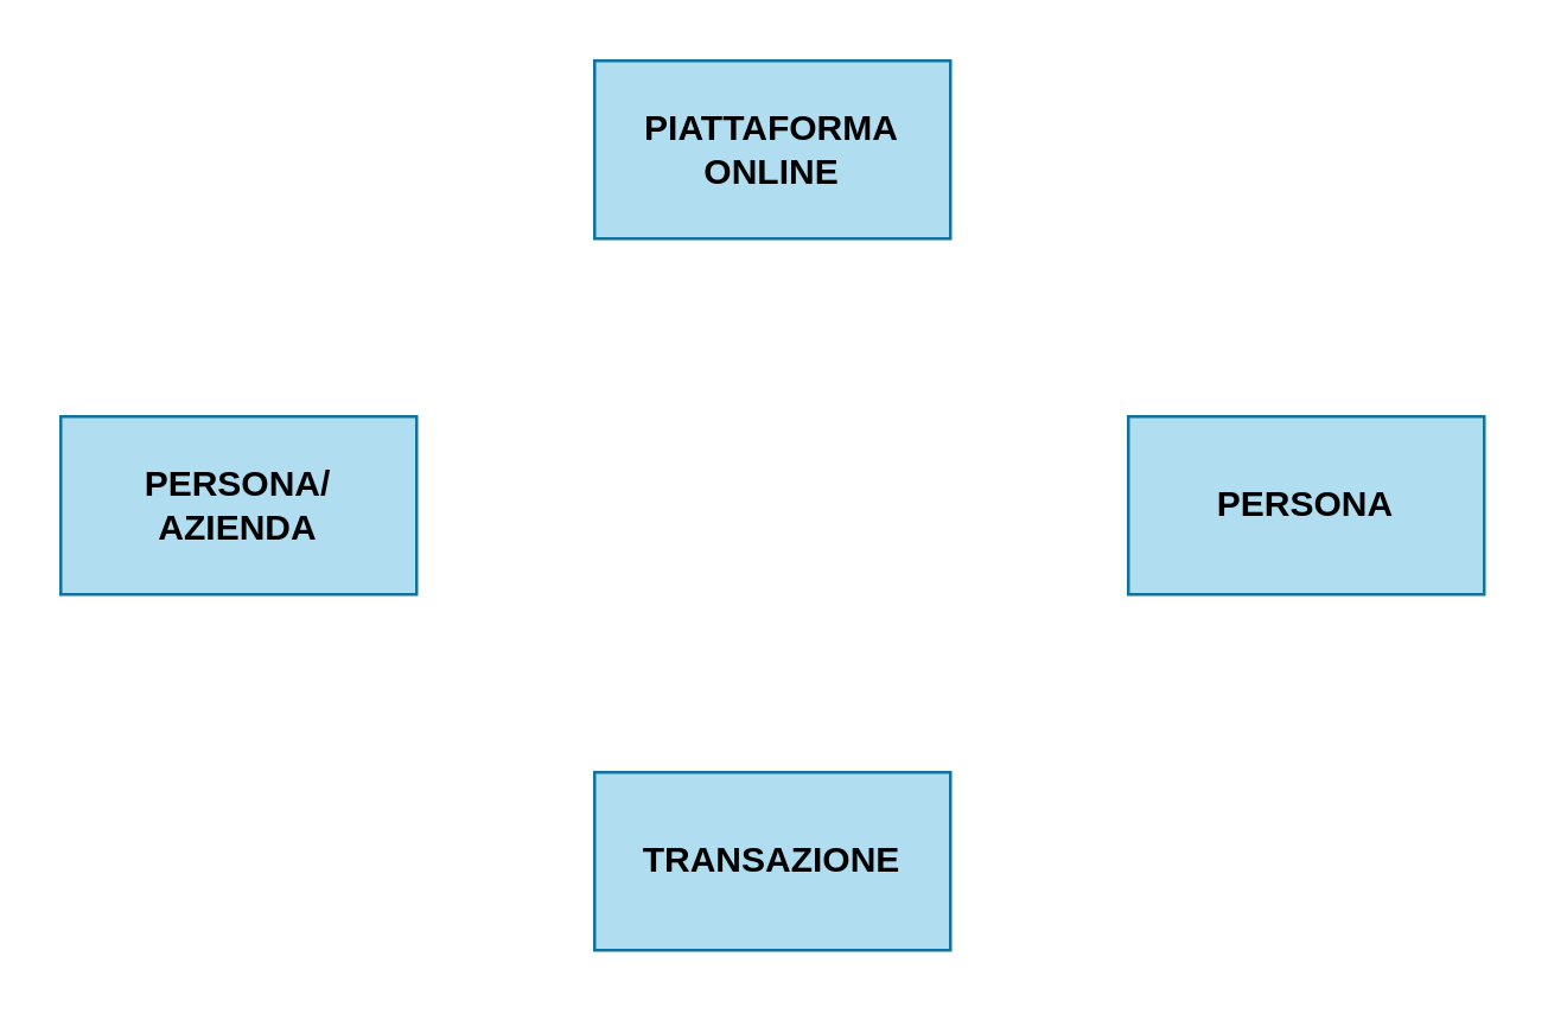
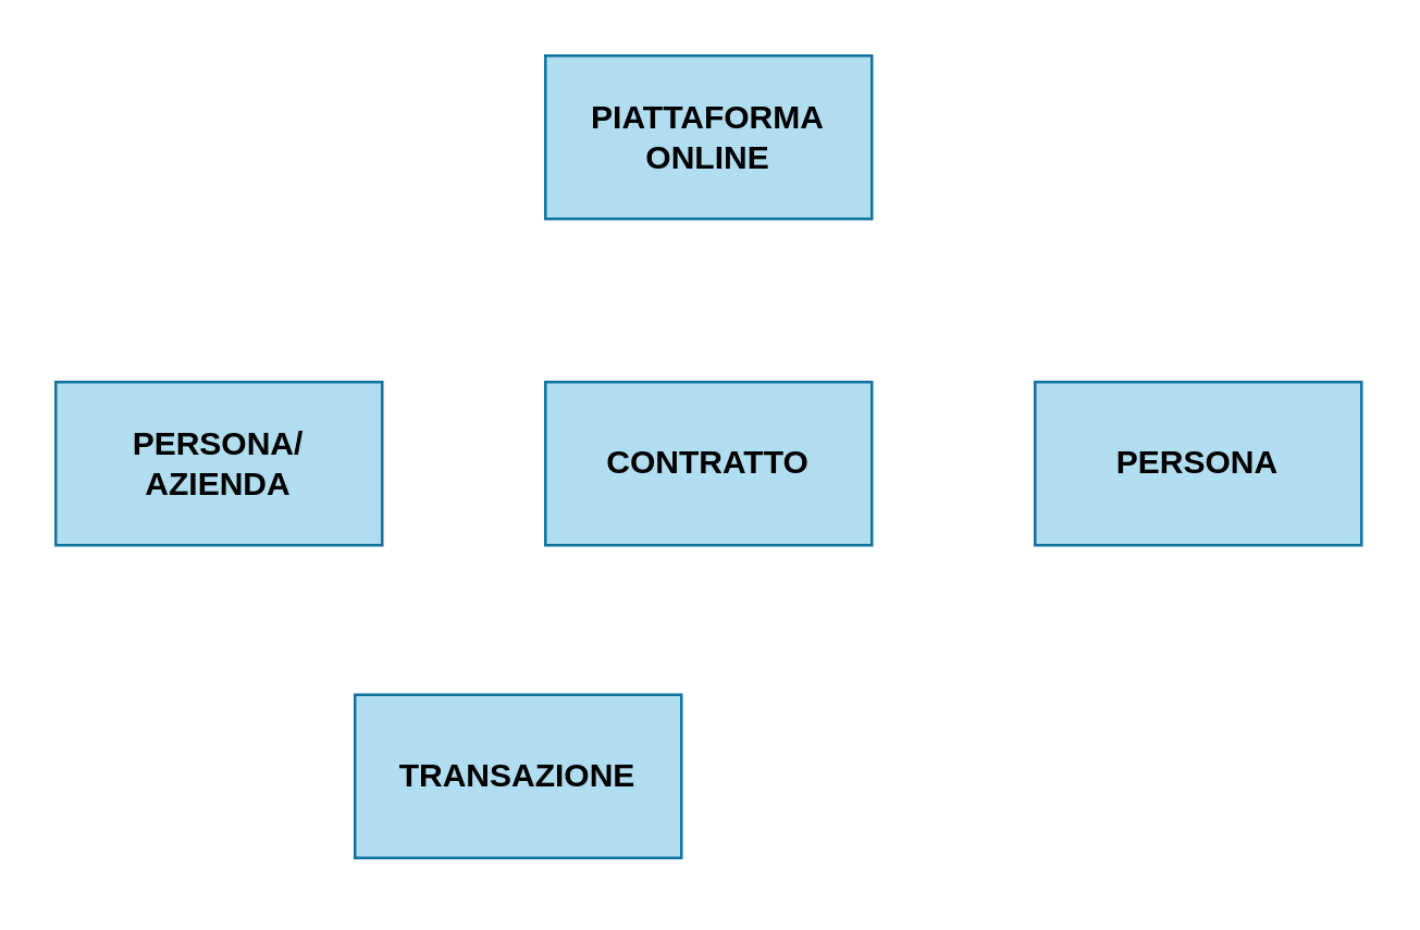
  <mxCell id="0" />
  <mxCell id="1" parent="0" />
+ <mxCell id="2" value="&lt;b&gt;CONTRATTO&lt;/b&gt;" style="whiteSpace=wrap;html=1;align=center;fillColor=#b1ddf0;strokeColor=#10739e;" parent="1" vertex="1"><mxGeometry x="200" y="140" width="120" height="60" as="geometry" /></mxCell>
  <mxCell id="3" value="&lt;b&gt;PERSONA/&lt;br&gt;AZIENDA&lt;/b&gt;" style="whiteSpace=wrap;html=1;align=center;fillColor=#b1ddf0;strokeColor=#10739e;" parent="1" vertex="1"><mxGeometry x="20" y="140" width="120" height="60" as="geometry" /></mxCell>
  <mxCell id="4" value="&lt;b&gt;PERSONA&lt;/b&gt;" style="whiteSpace=wrap;html=1;align=center;fillColor=#b1ddf0;strokeColor=#10739e;" parent="1" vertex="1"><mxGeometry x="380" y="140" width="120" height="60" as="geometry" /></mxCell>
- <mxCell id="5" value="&lt;b&gt;TRANSAZIONE&lt;/b&gt;" style="whiteSpace=wrap;html=1;align=center;fillColor=#b1ddf0;strokeColor=#10739e;" parent="1" vertex="1"><mxGeometry x="200" y="260" width="120" height="60" as="geometry" /></mxCell>
+ <mxCell id="5" value="&lt;b&gt;TRANSAZIONE&lt;/b&gt;" style="whiteSpace=wrap;html=1;align=center;fillColor=#b1ddf0;strokeColor=#10739e;" parent="1" vertex="1"><mxGeometry x="130" y="255" width="120" height="60" as="geometry" /></mxCell>
  <mxCell id="6" value="&lt;b&gt;PIATTAFORMA ONLINE&lt;/b&gt;" style="whiteSpace=wrap;html=1;align=center;fillColor=#b1ddf0;strokeColor=#10739e;" parent="1" vertex="1"><mxGeometry x="200" y="20" width="120" height="60" as="geometry" /></mxCell>
